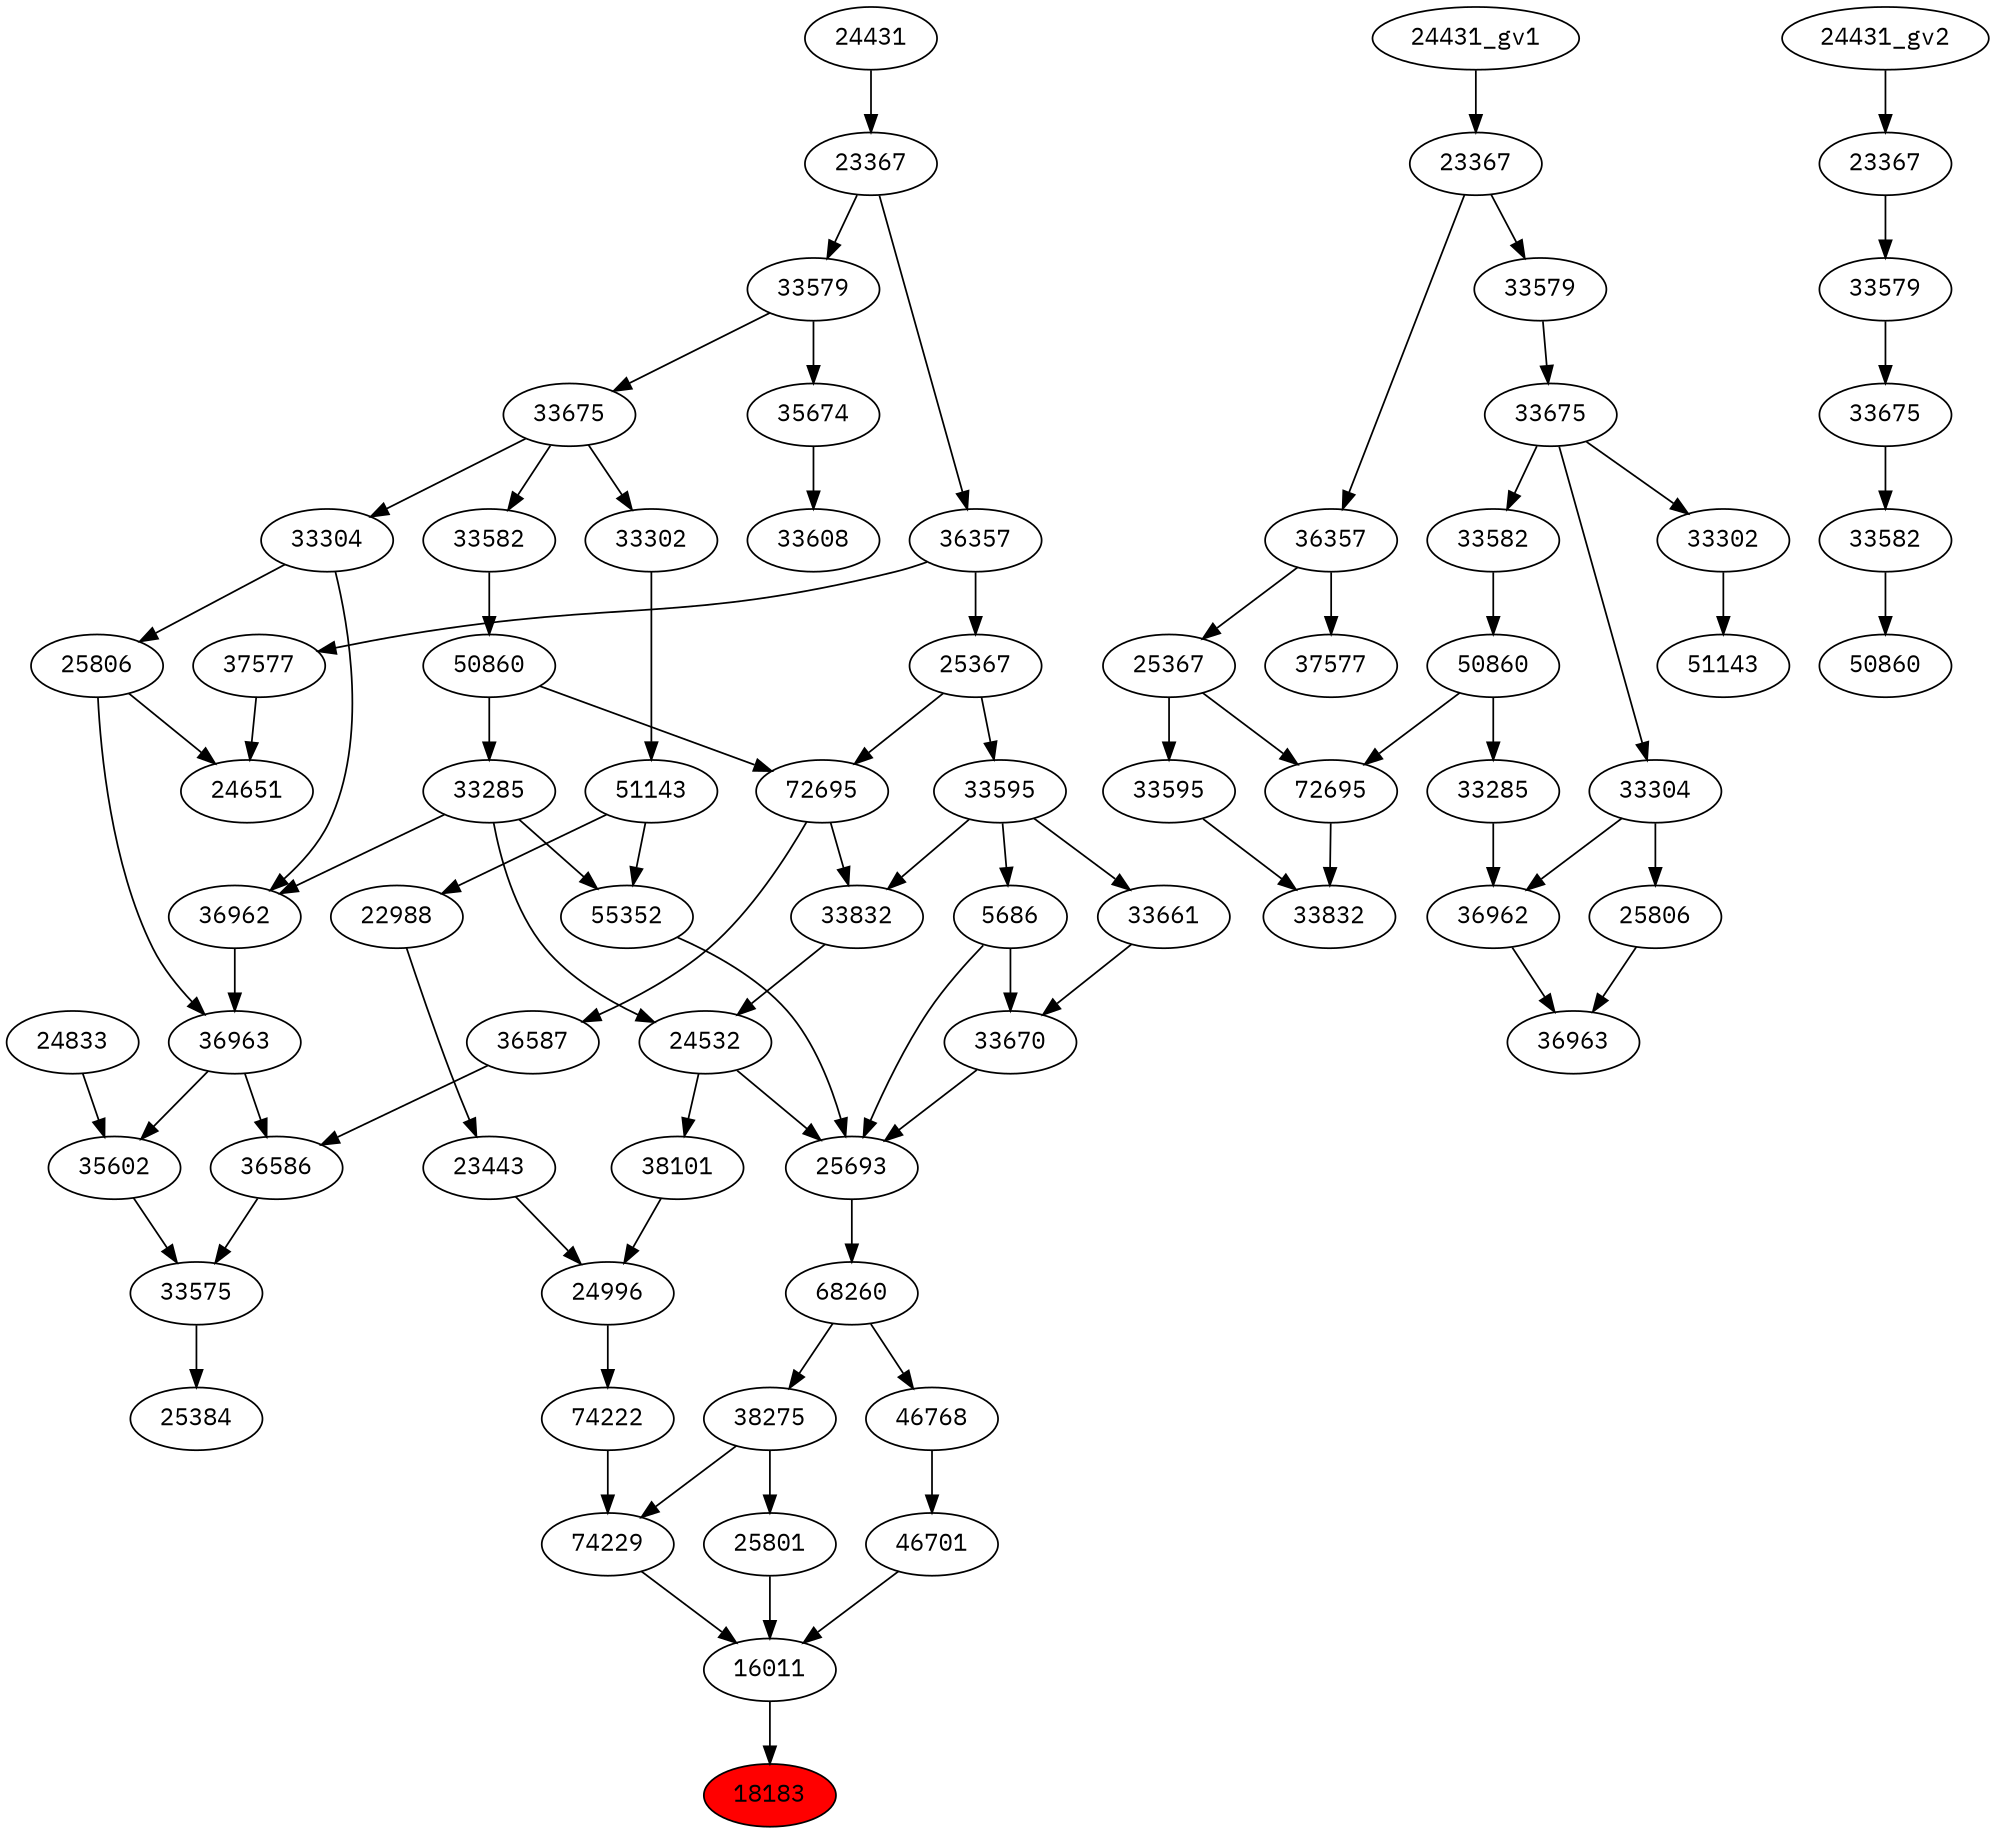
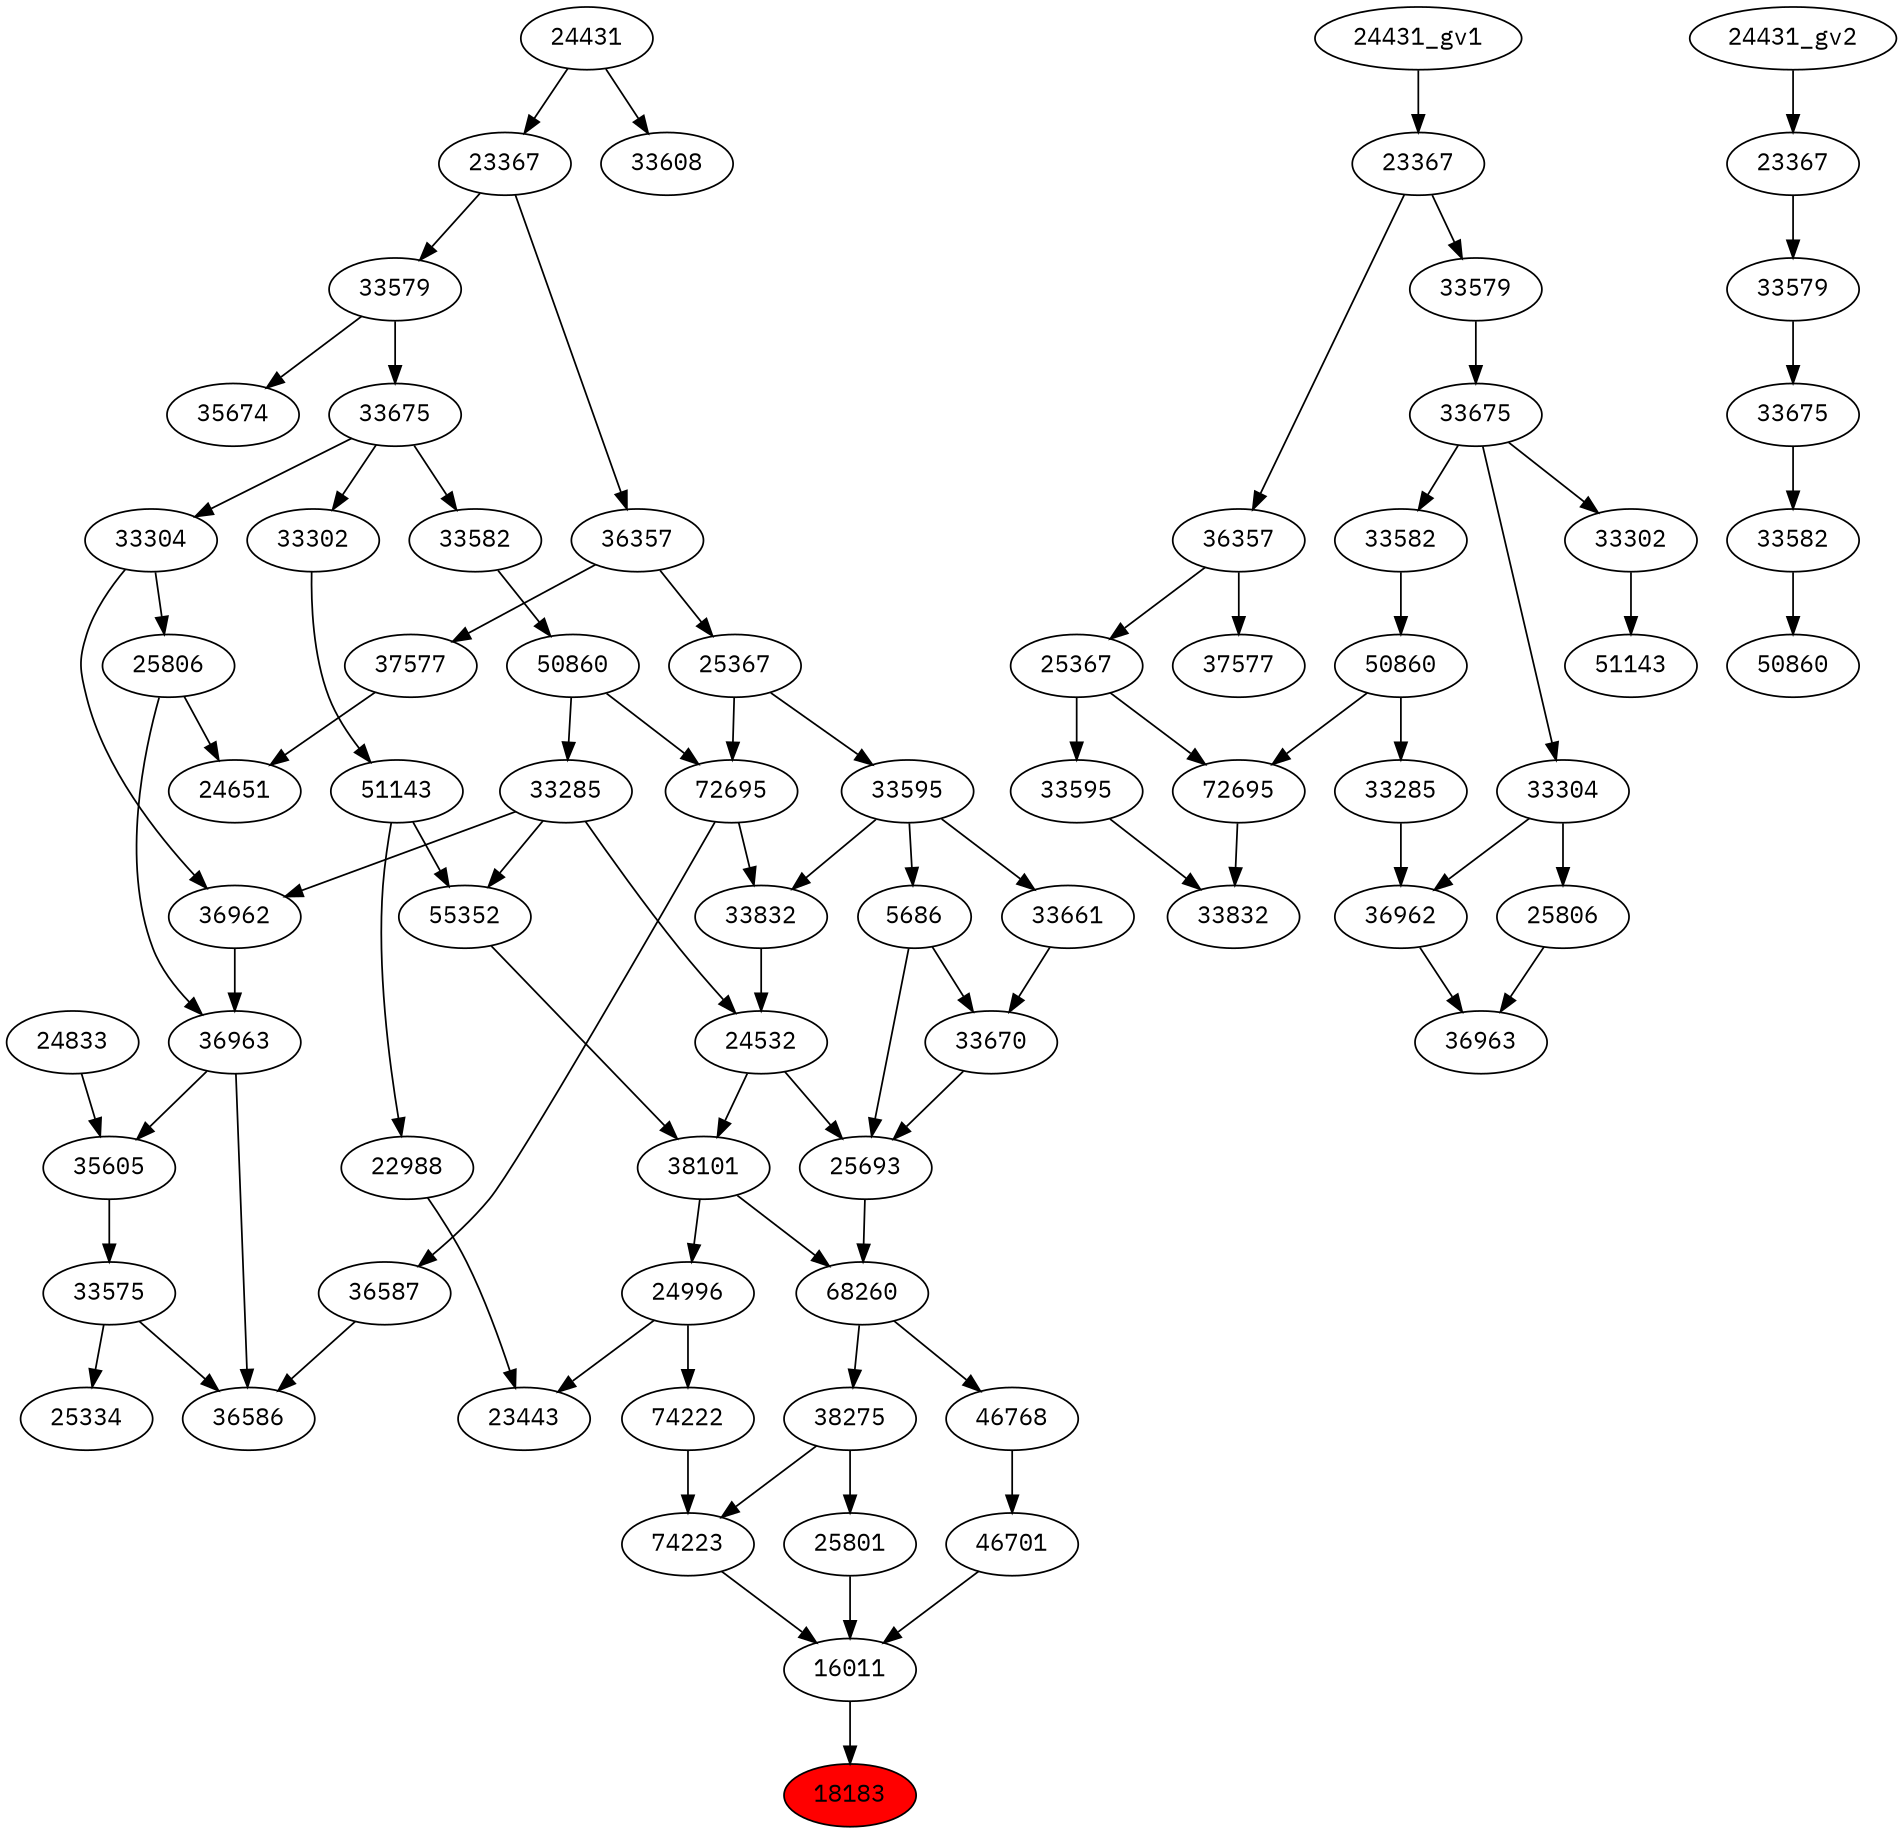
  strict digraph {
    fontname="IBM Plex Mono"
    node [fontname="IBM Plex Mono"]
    edge [fontname="IBM Plex Mono"]
    n1 [fillcolor=red label=18183 style=filled]
    n2 [label=16011]
    n3 [label=46701]
    n4 [label=25801]
-   n5 [label=74229]
-   n6 [label=25384]
+   n5 [label=74223]
+   n6 [label=25334]
    n7 [label=46768]
    n8 [label=38275]
    n9 [label=74222]
    n10 [label=33575]
    n11 [label=68260]
    n12 [label=24996]
    n13 [label=36586]
-   n14 [label=35602]
+   n14 [label=35605]
    n15 [label=38101]
    n16 [label=25693]
    n17 [label=23443]
    n18 [label=36587]
    n19 [label=36963]
    n20 [label=24833]
    n21 [label=50860]
    n22 [label=72695]
    n23 [label=33285]
    n24 [label=33832]
    n25 [label=24532]
    n26 [label=55352]
    n27 [label=36962]
    n28 [label=33670]
    n29 [label=22988]
    n30 [label=25806]
    n31 [label=24651]
    n32 [label=33582]
    n33 [label=5686]
    n34 [label=51143]
    n35 [label=33661]
    n36 [label=25367]
    n37 [label=33595]
    n38 [label=33304]
    n39 [label=33608]
    n40 [label=37577]
    n41 [label=33675]
    n42 [label=33302]
    n43 [label=36357]
    n44 [label=35674]
    n45 [label=33579]
    n46 [label=23367]
    n47 [label=24431]
    n48 [label=36963]
    n49 [label=36962]
    n50 [label=25806]
    n51 [label=50860]
    n52 [label=72695]
    n53 [label=33285]
    n54 [label=33832]
    n55 [label=33582]
    n56 [label=25367]
    n57 [label=33595]
    n58 [label=33304]
    n59 [label=33675]
    n60 [label=33302]
    n61 [label=51143]
    n62 [label=36357]
    n63 [label=37577]
    n64 [label=33579]
    n65 [label=23367]
    "24431_gv1"
    n67 [label=50860]
    n68 [label=33582]
    n69 [label=33675]
    n70 [label=33579]
    n71 [label=23367]
    "24431_gv2"
    subgraph sub_1 {
      n1
      n2
      n3
      n4
      n5
      n6
      n7
      n8
      n9
      n10
      n11
      n12
      n13
      n14
      n15
      n16
      n17
      n18
      n19
      n20
      n21
      n22
      n23
      n24
      n25
      n26
      n27
      n28
      n29
      n30
      n31
      n32
      n33
      n34
      n35
      n36
      n37
      n38
      n39
      n40
      n41
      n42
      n43
      n44
      n45
      n46
      n47
    }
    subgraph sub_2 {
      n48
      n49
      n50
      n51
      n52
      n53
      n54
      n55
      n56
      n57
      n58
      n59
      n60
      n61
      n62
      n63
      n64
      n65
      "24431_gv1"
    }
    subgraph sub_3 {
      n67
      n68
      n69
      n70
      n71
      "24431_gv2"
    }
    n2 -> n1
    n3 -> n2
    n4 -> n2
    n5 -> n2
    n7 -> n3
    n8 -> n4
    n8 -> n5
    n9 -> n5
    n10 -> n6
    n11 -> n7
    n11 -> n8
    n12 -> n9
-   n13 -> n10
+   n10 -> n13
    n14 -> n10
+   n15 -> n11
    n15 -> n12
    n16 -> n11
-   n17 -> n12
+   n12 -> n17
    n18 -> n13
    n19 -> n13
    n19 -> n14
    n20 -> n14
    n21 -> n22
    n21 -> n23
    n22 -> n18
    n22 -> n24
    n23 -> n25
    n23 -> n26
    n23 -> n27
    n24 -> n25
    n25 -> n15
    n25 -> n16
-   n26 -> n16
+   n26 -> n15
    n27 -> n19
    n28 -> n16
    n29 -> n17
    n30 -> n19
    n30 -> n31
    n32 -> n21
    n33 -> n16
    n33 -> n28
    n34 -> n26
    n34 -> n29
    n35 -> n28
    n36 -> n22
    n36 -> n37
    n37 -> n24
    n37 -> n33
    n37 -> n35
    n38 -> n27
    n38 -> n30
    n40 -> n31
    n41 -> n32
    n41 -> n38
    n41 -> n42
    n42 -> n34
    n43 -> n36
    n43 -> n40
-   n44 -> n39
+   n47 -> n39
    n45 -> n41
    n45 -> n44
    n46 -> n43
    n46 -> n45
    n47 -> n46
    n49 -> n48
    n50 -> n48
    n51 -> n52
    n51 -> n53
    n52 -> n54
    n53 -> n49
    n55 -> n51
    n56 -> n52
    n56 -> n57
    n57 -> n54
    n58 -> n49
    n58 -> n50
    n59 -> n55
    n59 -> n58
    n59 -> n60
    n60 -> n61
    n62 -> n56
    n62 -> n63
    n64 -> n59
    n65 -> n62
    n65 -> n64
    "24431_gv1" -> n65
    n68 -> n67
    n69 -> n68
    n70 -> n69
    n71 -> n70
    "24431_gv2" -> n71
  }
